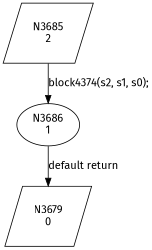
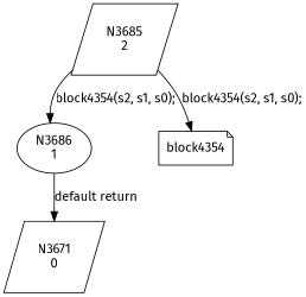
  digraph {
    fontname="Fira Sans"
    node [fontname="Fira Sans" shape=parallelogram]
    edge [fontname="Fira Sans"]
    n1 [label="N3685\n2"]
    n2 [label="N3686\n1" shape=ellipse]
-   n4 [label="N3679\n0"]
-   n1 -> n2 [label="block4374(s2, s1, s0);"]
+   n3 [label=block4354 shape=note]
+   n4 [label="N3671\n0"]
+   n1 -> n2 [label="block4354(s2, s1, s0);"]
+   n1 -> n3 [label="block4354(s2, s1, s0);"]
    n2 -> n4 [label="default return"]
  }
